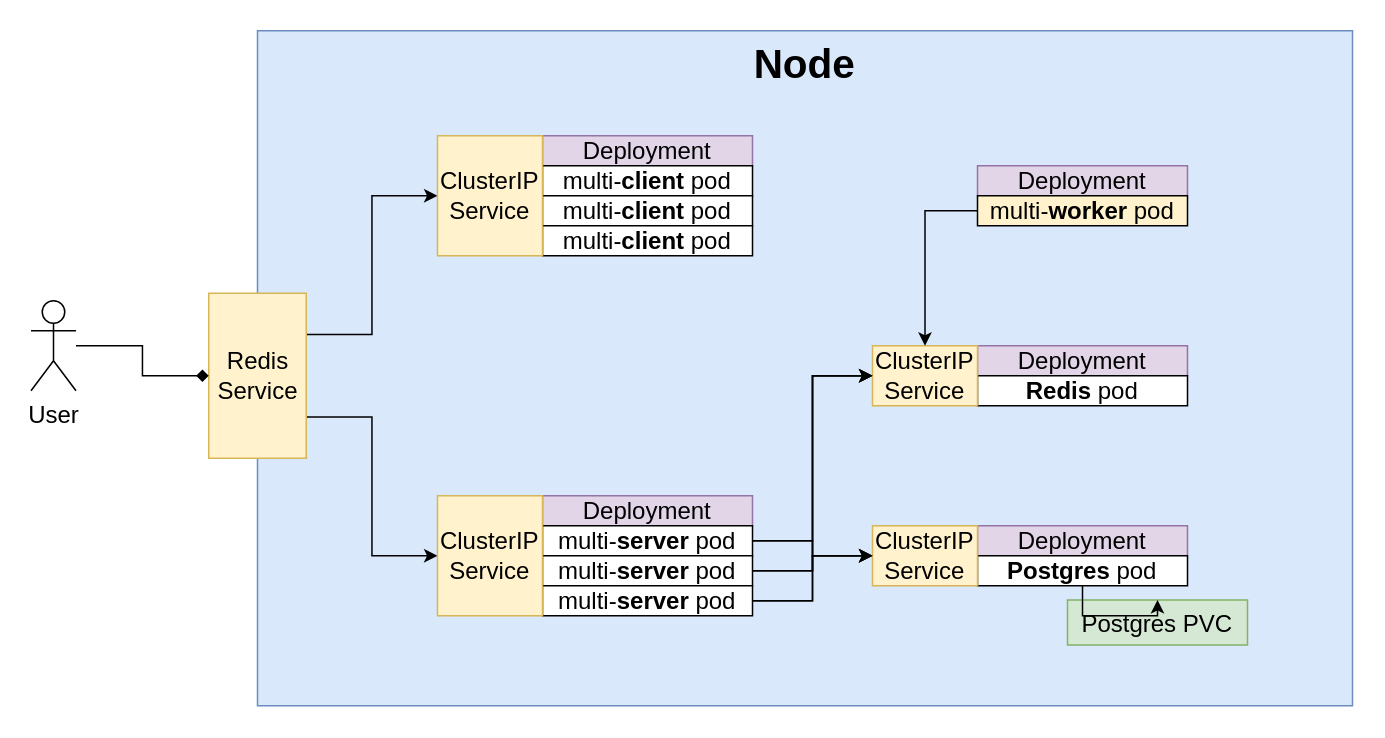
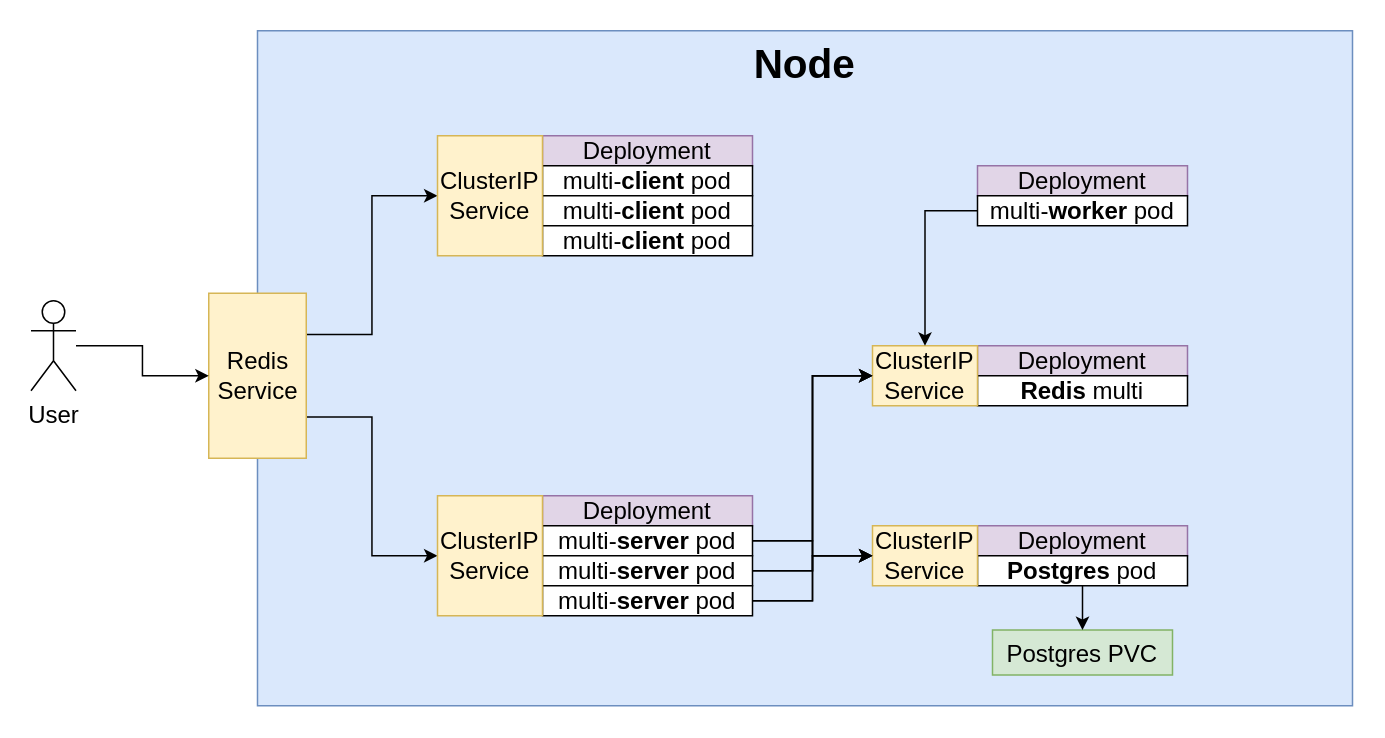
  <mxCell id="0" />
  <mxCell id="1" parent="0" />
  <mxCell id="2" value="Node" style="rounded=0;whiteSpace=wrap;html=1;fontSize=27;fontStyle=1;verticalAlign=top;fillColor=#dae8fc;strokeColor=#6c8ebf;" vertex="1" parent="1"><mxGeometry x="171" y="20" width="730" height="450" as="geometry" /></mxCell>
  <mxCell id="3" style="edgeStyle=orthogonalEdgeStyle;rounded=0;orthogonalLoop=1;jettySize=auto;html=1;exitX=1;exitY=0.25;exitDx=0;exitDy=0;entryX=0;entryY=0.5;entryDx=0;entryDy=0;fontSize=16;" edge="1" parent="1" source="5" target="11"><mxGeometry relative="1" as="geometry" /></mxCell>
  <mxCell id="4" style="edgeStyle=orthogonalEdgeStyle;rounded=0;orthogonalLoop=1;jettySize=auto;html=1;exitX=1;exitY=0.75;exitDx=0;exitDy=0;entryX=0;entryY=0.5;entryDx=0;entryDy=0;fontSize=16;" edge="1" parent="1" source="5" target="17"><mxGeometry relative="1" as="geometry" /></mxCell>
  <mxCell id="5" value="Redis&lt;br style=&quot;font-size: 16px;&quot;&gt;Service" style="rounded=0;whiteSpace=wrap;html=1;fontSize=16;fillColor=#fff2cc;strokeColor=#d6b656;" vertex="1" parent="1"><mxGeometry x="138.5" y="195" width="65" height="110" as="geometry" /></mxCell>
  <mxCell id="6" value="" style="group" vertex="1" connectable="0" parent="1"><mxGeometry x="291" y="90" width="210" height="80" as="geometry" /></mxCell>
  <mxCell id="7" value="Deployment" style="rounded=0;whiteSpace=wrap;html=1;fontSize=16;fillColor=#e1d5e7;strokeColor=#9673a6;" vertex="1" parent="6"><mxGeometry x="70" width="140" height="20" as="geometry" /></mxCell>
  <mxCell id="8" value="multi-&lt;b&gt;client&lt;/b&gt;&amp;nbsp;pod" style="rounded=0;whiteSpace=wrap;html=1;fontSize=16;" vertex="1" parent="6"><mxGeometry x="70" y="20" width="140" height="20" as="geometry" /></mxCell>
  <mxCell id="9" value="multi-&lt;b&gt;client&lt;/b&gt;&amp;nbsp;pod" style="rounded=0;whiteSpace=wrap;html=1;fontSize=16;" vertex="1" parent="6"><mxGeometry x="70" y="40" width="140" height="20" as="geometry" /></mxCell>
  <mxCell id="10" value="multi-&lt;b&gt;client&lt;/b&gt;&amp;nbsp;pod" style="rounded=0;whiteSpace=wrap;html=1;fontSize=16;" vertex="1" parent="6"><mxGeometry x="70" y="60" width="140" height="20" as="geometry" /></mxCell>
  <mxCell id="11" value="ClusterIP&lt;br&gt;Service" style="rounded=0;whiteSpace=wrap;html=1;fontSize=16;fillColor=#fff2cc;strokeColor=#d6b656;" vertex="1" parent="6"><mxGeometry width="70" height="80" as="geometry" /></mxCell>
  <mxCell id="12" value="" style="group" vertex="1" connectable="0" parent="1"><mxGeometry x="291" y="330" width="210" height="80" as="geometry" /></mxCell>
  <mxCell id="13" value="Deployment" style="rounded=0;whiteSpace=wrap;html=1;fontSize=16;fillColor=#e1d5e7;strokeColor=#9673a6;" vertex="1" parent="12"><mxGeometry x="70" width="140" height="20" as="geometry" /></mxCell>
  <mxCell id="14" value="multi-&lt;b&gt;server&lt;/b&gt;&amp;nbsp;pod" style="rounded=0;whiteSpace=wrap;html=1;fontSize=16;" vertex="1" parent="12"><mxGeometry x="70" y="20" width="140" height="20" as="geometry" /></mxCell>
  <mxCell id="15" value="multi-&lt;b&gt;server&lt;/b&gt;&amp;nbsp;pod" style="rounded=0;whiteSpace=wrap;html=1;fontSize=16;" vertex="1" parent="12"><mxGeometry x="70" y="40" width="140" height="20" as="geometry" /></mxCell>
  <mxCell id="16" value="multi-&lt;b&gt;server&lt;/b&gt;&amp;nbsp;pod" style="rounded=0;whiteSpace=wrap;html=1;fontSize=16;" vertex="1" parent="12"><mxGeometry x="70" y="60" width="140" height="20" as="geometry" /></mxCell>
  <mxCell id="17" value="ClusterIP&lt;br&gt;Service" style="rounded=0;whiteSpace=wrap;html=1;fontSize=16;fillColor=#fff2cc;strokeColor=#d6b656;" vertex="1" parent="12"><mxGeometry width="70" height="80" as="geometry" /></mxCell>
  <mxCell id="18" value="" style="group" vertex="1" connectable="0" parent="1"><mxGeometry x="651" y="110" width="140" height="40" as="geometry" /></mxCell>
  <mxCell id="19" value="Deployment" style="rounded=0;whiteSpace=wrap;html=1;fontSize=16;fillColor=#e1d5e7;strokeColor=#9673a6;" vertex="1" parent="18"><mxGeometry width="140" height="20" as="geometry" /></mxCell>
- <mxCell id="20" value="multi-&lt;b&gt;worker&lt;/b&gt;&amp;nbsp;pod" style="rounded=0;whiteSpace=wrap;html=1;fontSize=16;fillColor=#fff2cc;" vertex="1" parent="18"><mxGeometry y="20" width="140" height="20" as="geometry" /></mxCell>
+ <mxCell id="20" value="multi-&lt;b&gt;worker&lt;/b&gt;&amp;nbsp;pod" style="rounded=0;whiteSpace=wrap;html=1;fontSize=16;" vertex="1" parent="18"><mxGeometry y="20" width="140" height="20" as="geometry" /></mxCell>
  <mxCell id="21" value="" style="group" vertex="1" connectable="0" parent="1"><mxGeometry x="581" y="230" width="210" height="40" as="geometry" /></mxCell>
  <mxCell id="22" value="Deployment" style="rounded=0;whiteSpace=wrap;html=1;fontSize=16;fillColor=#e1d5e7;strokeColor=#9673a6;" vertex="1" parent="21"><mxGeometry x="70" width="140" height="20" as="geometry" /></mxCell>
- <mxCell id="23" value="&lt;b&gt;Redis&lt;/b&gt; pod" style="rounded=0;whiteSpace=wrap;html=1;fontSize=16;" vertex="1" parent="21"><mxGeometry x="70" y="20" width="140" height="20" as="geometry" /></mxCell>
+ <mxCell id="23" value="&lt;b&gt;Redis&lt;/b&gt; multi" style="rounded=0;whiteSpace=wrap;html=1;fontSize=16;" vertex="1" parent="21"><mxGeometry x="70" y="20" width="140" height="20" as="geometry" /></mxCell>
  <mxCell id="24" value="ClusterIP&lt;br&gt;Service" style="rounded=0;whiteSpace=wrap;html=1;fontSize=16;fillColor=#fff2cc;strokeColor=#d6b656;" vertex="1" parent="21"><mxGeometry width="70" height="40" as="geometry" /></mxCell>
  <mxCell id="25" value="" style="group" vertex="1" connectable="0" parent="1"><mxGeometry x="581" y="350" width="210" height="40" as="geometry" /></mxCell>
  <mxCell id="26" value="Deployment" style="rounded=0;whiteSpace=wrap;html=1;fontSize=16;fillColor=#e1d5e7;strokeColor=#9673a6;" vertex="1" parent="25"><mxGeometry x="70" width="140" height="20" as="geometry" /></mxCell>
  <mxCell id="27" value="&lt;b&gt;Postgres&lt;/b&gt; pod" style="rounded=0;whiteSpace=wrap;html=1;fontSize=16;" vertex="1" parent="25"><mxGeometry x="70" y="20" width="140" height="20" as="geometry" /></mxCell>
  <mxCell id="28" value="ClusterIP&lt;br&gt;Service" style="rounded=0;whiteSpace=wrap;html=1;fontSize=16;fillColor=#fff2cc;strokeColor=#d6b656;" vertex="1" parent="25"><mxGeometry width="70" height="40" as="geometry" /></mxCell>
- <mxCell id="29" style="edgeStyle=orthogonalEdgeStyle;rounded=0;orthogonalLoop=1;jettySize=auto;html=1;entryX=0;entryY=0.5;entryDx=0;entryDy=0;fontSize=16;endArrow=diamond;" edge="1" parent="1" source="30" target="5"><mxGeometry relative="1" as="geometry" /></mxCell>
+ <mxCell id="29" style="edgeStyle=orthogonalEdgeStyle;rounded=0;orthogonalLoop=1;jettySize=auto;html=1;entryX=0;entryY=0.5;entryDx=0;entryDy=0;fontSize=16;" edge="1" parent="1" source="30" target="5"><mxGeometry relative="1" as="geometry" /></mxCell>
  <mxCell id="30" value="User" style="shape=umlActor;verticalLabelPosition=bottom;labelBackgroundColor=#ffffff;verticalAlign=top;html=1;outlineConnect=0;fontSize=16;" vertex="1" parent="1"><mxGeometry x="20" y="200" width="30" height="60" as="geometry" /></mxCell>
  <mxCell id="31" style="edgeStyle=orthogonalEdgeStyle;rounded=0;orthogonalLoop=1;jettySize=auto;html=1;exitX=0;exitY=0.5;exitDx=0;exitDy=0;entryX=0.5;entryY=0;entryDx=0;entryDy=0;fontSize=16;" edge="1" parent="1" source="20" target="24"><mxGeometry relative="1" as="geometry" /></mxCell>
  <mxCell id="32" style="edgeStyle=orthogonalEdgeStyle;rounded=0;orthogonalLoop=1;jettySize=auto;html=1;exitX=1;exitY=0.5;exitDx=0;exitDy=0;entryX=0;entryY=0.5;entryDx=0;entryDy=0;fontSize=16;" edge="1" parent="1" source="14" target="24"><mxGeometry relative="1" as="geometry" /></mxCell>
  <mxCell id="33" style="edgeStyle=orthogonalEdgeStyle;rounded=0;orthogonalLoop=1;jettySize=auto;html=1;exitX=1;exitY=0.5;exitDx=0;exitDy=0;entryX=0;entryY=0.5;entryDx=0;entryDy=0;fontSize=16;" edge="1" parent="1" source="14" target="28"><mxGeometry relative="1" as="geometry" /></mxCell>
  <mxCell id="34" style="edgeStyle=orthogonalEdgeStyle;rounded=0;orthogonalLoop=1;jettySize=auto;html=1;exitX=1;exitY=0.5;exitDx=0;exitDy=0;entryX=0;entryY=0.5;entryDx=0;entryDy=0;fontSize=16;" edge="1" parent="1" source="15" target="24"><mxGeometry relative="1" as="geometry" /></mxCell>
  <mxCell id="35" style="edgeStyle=orthogonalEdgeStyle;rounded=0;orthogonalLoop=1;jettySize=auto;html=1;exitX=1;exitY=0.5;exitDx=0;exitDy=0;entryX=0;entryY=0.5;entryDx=0;entryDy=0;fontSize=16;" edge="1" parent="1" source="15" target="28"><mxGeometry relative="1" as="geometry" /></mxCell>
  <mxCell id="36" style="edgeStyle=orthogonalEdgeStyle;rounded=0;orthogonalLoop=1;jettySize=auto;html=1;exitX=1;exitY=0.5;exitDx=0;exitDy=0;entryX=0;entryY=0.5;entryDx=0;entryDy=0;fontSize=16;" edge="1" parent="1" source="16" target="24"><mxGeometry relative="1" as="geometry" /></mxCell>
  <mxCell id="37" style="edgeStyle=orthogonalEdgeStyle;rounded=0;orthogonalLoop=1;jettySize=auto;html=1;exitX=1;exitY=0.5;exitDx=0;exitDy=0;entryX=0;entryY=0.5;entryDx=0;entryDy=0;fontSize=16;" edge="1" parent="1" source="16" target="28"><mxGeometry relative="1" as="geometry" /></mxCell>
- <mxCell id="38" value="Postgres PVC" style="rounded=0;whiteSpace=wrap;html=1;fontSize=16;fillColor=#d5e8d4;strokeColor=#82b366;" vertex="1" parent="1"><mxGeometry x="711" y="399.5" width="120" height="30" as="geometry" /></mxCell>
+ <mxCell id="38" value="Postgres PVC" style="rounded=0;whiteSpace=wrap;html=1;fontSize=16;fillColor=#d5e8d4;strokeColor=#82b366;" vertex="1" parent="1"><mxGeometry x="661" y="419.5" width="120" height="30" as="geometry" /></mxCell>
  <mxCell id="39" style="edgeStyle=orthogonalEdgeStyle;rounded=0;orthogonalLoop=1;jettySize=auto;html=1;exitX=0.5;exitY=1;exitDx=0;exitDy=0;entryX=0.5;entryY=0;entryDx=0;entryDy=0;fontSize=16;" edge="1" parent="1" source="27" target="38"><mxGeometry relative="1" as="geometry" /></mxCell>
